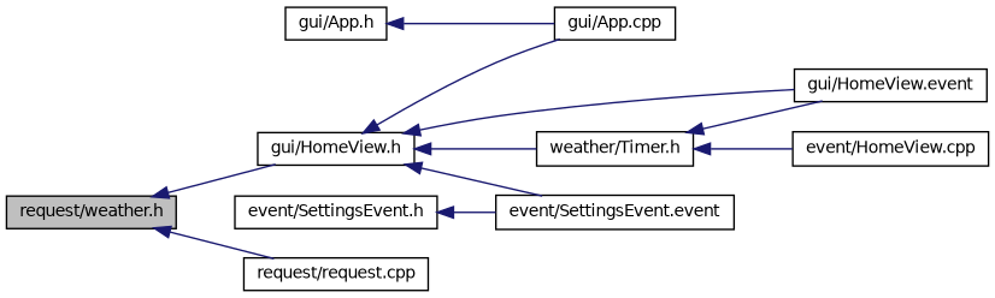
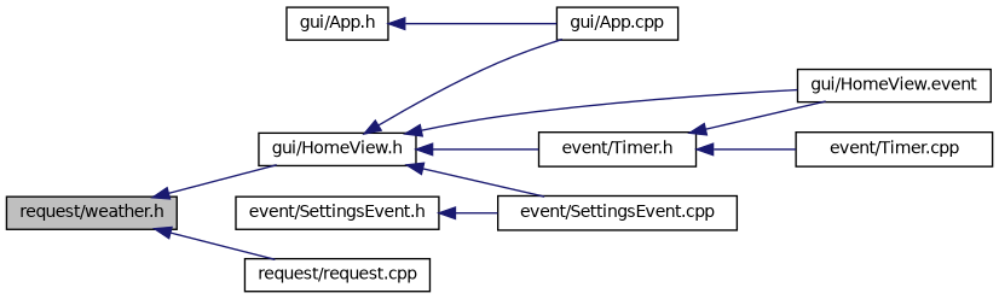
  digraph {
    rankdir=LR
    node [color=black fillcolor=white fontname=Helvetica fontsize=10 shape=record style=filled]
    edge [color=midnightblue dir=back fontname=Helvetica fontsize=10 labelfontname=Helvetica labelfontsize=10 style=solid]
    n1 [fillcolor=grey75 fontcolor=black height=0.2 label="request/weather.h" width=0.4]
    n2 [height=0.2 label="gui/HomeView.h" width=0.4]
    n3 [height=0.2 label="request/request.cpp" width=0.4]
    n4 [height=0.2 label="gui/App.cpp" width=0.4]
    n5 [height=0.2 label="gui/HomeView.event" width=0.4]
-   n6 [height=0.2 label="weather/Timer.h" width=0.4]
-   n7 [height=0.2 label="event/SettingsEvent.event" width=0.4]
+   n6 [height=0.2 label="event/Timer.h" width=0.4]
+   n7 [height=0.2 label="event/SettingsEvent.cpp" width=0.4]
    n8 [height=0.2 label="event/SettingsEvent.h" width=0.4]
-   n9 [height=0.2 label="event/HomeView.cpp" width=0.4]
+   n9 [height=0.2 label="event/Timer.cpp" width=0.4]
    n10 [height=0.2 label="gui/App.h" width=0.4]
    n1 -> n2
    n1 -> n3
    n2 -> n4
    n2 -> n5
    n2 -> n6
    n2 -> n7
    n6 -> n5
    n6 -> n9
    n8 -> n7
    n10 -> n4
  }
